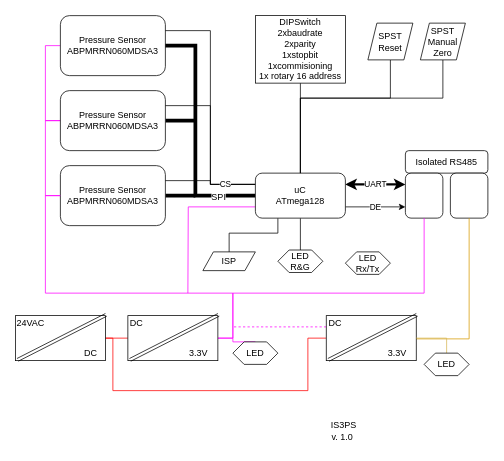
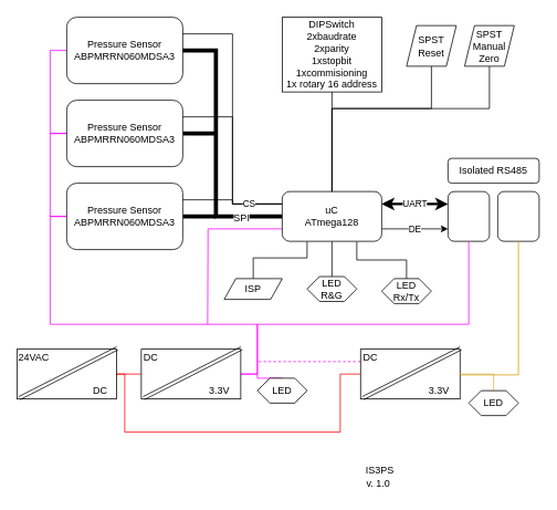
  <mxCell id="0" />
  <mxCell id="1" parent="0" />
  <mxCell id="2" style="edgeStyle=orthogonalEdgeStyle;rounded=0;orthogonalLoop=1;jettySize=auto;html=1;exitX=0;exitY=0.5;exitDx=0;exitDy=0;entryX=0;entryY=0.5;entryDx=0;entryDy=0;startArrow=none;startFill=0;endArrow=none;endFill=0;strokeColor=#FF00FF;strokeWidth=1;" parent="1" source="3" target="6" edge="1"><mxGeometry relative="1" as="geometry" /></mxCell>
  <mxCell id="3" value="&lt;div&gt;Pressure Sensor&lt;/div&gt;&lt;div&gt;ABPMRRN060MDSA3 &lt;br&gt;&lt;/div&gt;" style="rounded=1;whiteSpace=wrap;html=1;" parent="1" vertex="1"><mxGeometry x="80" y="20" width="140" height="80" as="geometry" /></mxCell>
  <mxCell id="4" style="edgeStyle=orthogonalEdgeStyle;rounded=0;orthogonalLoop=1;jettySize=auto;html=1;exitX=1;exitY=0.5;exitDx=0;exitDy=0;endArrow=none;endFill=0;strokeWidth=5;" parent="1" source="6" edge="1"><mxGeometry relative="1" as="geometry"><mxPoint x="260" y="160" as="targetPoint" /></mxGeometry></mxCell>
  <mxCell id="5" style="edgeStyle=orthogonalEdgeStyle;rounded=0;orthogonalLoop=1;jettySize=auto;html=1;exitX=0;exitY=0.5;exitDx=0;exitDy=0;entryX=0;entryY=0.5;entryDx=0;entryDy=0;startArrow=none;startFill=0;endArrow=none;endFill=0;strokeColor=#FF00FF;strokeWidth=1;" parent="1" source="6" target="8" edge="1"><mxGeometry relative="1" as="geometry" /></mxCell>
  <mxCell id="6" value="&lt;div&gt;Pressure Sensor&lt;/div&gt;&lt;div&gt;ABPMRRN060MDSA3 &lt;br&gt;&lt;/div&gt;" style="rounded=1;whiteSpace=wrap;html=1;" parent="1" vertex="1"><mxGeometry x="80" y="120" width="140" height="80" as="geometry" /></mxCell>
  <mxCell id="7" style="edgeStyle=orthogonalEdgeStyle;rounded=0;orthogonalLoop=1;jettySize=auto;html=1;exitX=1;exitY=0.5;exitDx=0;exitDy=0;endArrow=none;endFill=0;strokeWidth=5;" parent="1" source="8" edge="1"><mxGeometry relative="1" as="geometry"><mxPoint x="260" y="260" as="targetPoint" /></mxGeometry></mxCell>
  <mxCell id="8" value="&lt;div&gt;Pressure Sensor&lt;/div&gt;&lt;div&gt;ABPMRRN060MDSA3 &lt;br&gt;&lt;/div&gt;" style="rounded=1;whiteSpace=wrap;html=1;" parent="1" vertex="1"><mxGeometry x="80" y="220" width="140" height="80" as="geometry" /></mxCell>
  <mxCell id="9" value="UART" style="edgeStyle=orthogonalEdgeStyle;rounded=0;orthogonalLoop=1;jettySize=auto;html=1;exitX=1;exitY=0.25;exitDx=0;exitDy=0;entryX=0;entryY=0.25;entryDx=0;entryDy=0;strokeWidth=3;startArrow=classic;startFill=1;" parent="1" source="21" target="25" edge="1"><mxGeometry relative="1" as="geometry" /></mxCell>
  <mxCell id="10" value="DE" style="edgeStyle=orthogonalEdgeStyle;rounded=0;orthogonalLoop=1;jettySize=auto;html=1;exitX=1;exitY=0.75;exitDx=0;exitDy=0;entryX=0;entryY=0.75;entryDx=0;entryDy=0;" parent="1" source="21" target="25" edge="1"><mxGeometry relative="1" as="geometry" /></mxCell>
  <mxCell id="11" style="edgeStyle=orthogonalEdgeStyle;rounded=0;orthogonalLoop=1;jettySize=auto;html=1;exitX=0.25;exitY=1;exitDx=0;exitDy=0;entryX=0.5;entryY=0;entryDx=0;entryDy=0;strokeWidth=1;endArrow=none;endFill=0;" parent="1" source="21" target="22" edge="1"><mxGeometry relative="1" as="geometry"><Array as="points"><mxPoint x="370" y="310" /><mxPoint x="305" y="310" /></Array></mxGeometry></mxCell>
  <mxCell id="12" style="edgeStyle=orthogonalEdgeStyle;rounded=0;orthogonalLoop=1;jettySize=auto;html=1;endArrow=none;endFill=0;strokeWidth=1;entryX=0.5;entryY=0;entryDx=0;entryDy=0;exitX=0.5;exitY=1;exitDx=0;exitDy=0;" parent="1" source="21" target="28" edge="1"><mxGeometry relative="1" as="geometry"><mxPoint x="400" y="330" as="targetPoint" /><mxPoint x="410" y="350" as="sourcePoint" /></mxGeometry></mxCell>
  <mxCell id="13" style="edgeStyle=orthogonalEdgeStyle;rounded=0;orthogonalLoop=1;jettySize=auto;html=1;exitX=0;exitY=0.5;exitDx=0;exitDy=0;entryX=1;entryY=0.5;entryDx=0;entryDy=0;endArrow=none;endFill=0;strokeWidth=5;" parent="1" source="21" target="3" edge="1"><mxGeometry relative="1" as="geometry"><Array as="points"><mxPoint x="260" y="260" /><mxPoint x="260" y="60" /></Array></mxGeometry></mxCell>
  <mxCell id="14" value="SPI" style="text;html=1;resizable=0;points=[];align=center;verticalAlign=middle;labelBackgroundColor=#ffffff;" parent="13" vertex="1" connectable="0"><mxGeometry x="-0.688" y="1" relative="1" as="geometry"><mxPoint as="offset" /></mxGeometry></mxCell>
  <mxCell id="15" style="edgeStyle=orthogonalEdgeStyle;rounded=0;orthogonalLoop=1;jettySize=auto;html=1;exitX=0;exitY=0.25;exitDx=0;exitDy=0;entryX=1;entryY=0.25;entryDx=0;entryDy=0;endArrow=none;endFill=0;strokeWidth=1;" parent="1" source="21" target="8" edge="1"><mxGeometry relative="1" as="geometry" /></mxCell>
  <mxCell id="16" style="edgeStyle=orthogonalEdgeStyle;rounded=0;orthogonalLoop=1;jettySize=auto;html=1;exitX=0;exitY=0.25;exitDx=0;exitDy=0;entryX=1;entryY=0.25;entryDx=0;entryDy=0;endArrow=none;endFill=0;strokeWidth=1;" parent="1" source="21" target="6" edge="1"><mxGeometry relative="1" as="geometry" /></mxCell>
  <mxCell id="17" value="CS" style="edgeStyle=orthogonalEdgeStyle;rounded=0;orthogonalLoop=1;jettySize=auto;html=1;exitX=0;exitY=0.25;exitDx=0;exitDy=0;entryX=1;entryY=0.25;entryDx=0;entryDy=0;endArrow=none;endFill=0;strokeWidth=1;" parent="1" source="21" target="3" edge="1"><mxGeometry x="-0.754" relative="1" as="geometry"><mxPoint as="offset" /></mxGeometry></mxCell>
  <mxCell id="18" style="edgeStyle=orthogonalEdgeStyle;rounded=0;orthogonalLoop=1;jettySize=auto;html=1;exitX=0.5;exitY=0;exitDx=0;exitDy=0;endArrow=none;endFill=0;strokeWidth=1;" parent="1" source="21" target="23" edge="1"><mxGeometry relative="1" as="geometry" /></mxCell>
+ <mxCell id="19" style="edgeStyle=orthogonalEdgeStyle;rounded=0;orthogonalLoop=1;jettySize=auto;html=1;exitX=0.75;exitY=1;exitDx=0;exitDy=0;entryX=0.5;entryY=0;entryDx=0;entryDy=0;startArrow=none;startFill=0;endArrow=none;endFill=0;strokeColor=#000000;strokeWidth=1;" parent="1" source="21" target="27" edge="1"><mxGeometry relative="1" as="geometry" /></mxCell>
  <mxCell id="20" style="edgeStyle=orthogonalEdgeStyle;rounded=0;orthogonalLoop=1;jettySize=auto;html=1;exitX=0;exitY=0.75;exitDx=0;exitDy=0;startArrow=none;startFill=0;endArrow=none;endFill=0;strokeColor=#FF00FF;strokeWidth=1;" parent="1" source="21" edge="1"><mxGeometry relative="1" as="geometry"><mxPoint x="250" y="390" as="targetPoint" /></mxGeometry></mxCell>
  <mxCell id="21" value="&lt;div&gt;uC&lt;/div&gt;&lt;div&gt;ATmega128&lt;br&gt;&lt;/div&gt;" style="rounded=1;whiteSpace=wrap;html=1;" parent="1" vertex="1"><mxGeometry x="340" y="230" width="120" height="60" as="geometry" /></mxCell>
  <mxCell id="22" value="ISP" style="shape=parallelogram;perimeter=parallelogramPerimeter;whiteSpace=wrap;html=1;" parent="1" vertex="1"><mxGeometry x="270" y="335" width="70" height="25" as="geometry" /></mxCell>
  <mxCell id="23" value="&lt;div&gt;DIPSwitch&lt;/div&gt;&lt;div&gt;2xbaudrate&lt;/div&gt;&lt;div&gt;2xparity&lt;/div&gt;&lt;div&gt;1xstopbit&lt;/div&gt;&lt;div&gt;1xcommisioning&lt;/div&gt;&lt;div&gt;1x rotary 16 address&lt;br&gt;&lt;/div&gt;" style="rounded=0;whiteSpace=wrap;html=1;" parent="1" vertex="1"><mxGeometry x="340" y="20" width="120" height="90" as="geometry" /></mxCell>
- <mxCell id="24" value="Isolated RS485" style="rounded=1;whiteSpace=wrap;html=1;" parent="1" vertex="1"><mxGeometry x="540" y="200" width="110" height="30" as="geometry" /></mxCell>
+ <mxCell id="24" value="Isolated RS485" style="rounded=1;whiteSpace=wrap;html=1;" parent="1" vertex="1"><mxGeometry x="540" y="190" width="110" height="30" as="geometry" /></mxCell>
  <mxCell id="25" value="" style="rounded=1;whiteSpace=wrap;html=1;" parent="1" vertex="1"><mxGeometry x="540" y="230" width="50" height="60" as="geometry" /></mxCell>
  <mxCell id="26" value="" style="rounded=1;whiteSpace=wrap;html=1;" parent="1" vertex="1"><mxGeometry x="600" y="230" width="50" height="60" as="geometry" /></mxCell>
  <mxCell id="27" value="&lt;div&gt;LED&lt;/div&gt;&lt;div&gt;Rx/Tx&lt;br&gt;&lt;/div&gt;" style="shape=hexagon;perimeter=hexagonPerimeter2;whiteSpace=wrap;html=1;fillColor=#ffffff;" parent="1" vertex="1"><mxGeometry x="460" y="335" width="60" height="30" as="geometry" /></mxCell>
  <mxCell id="28" value="&lt;div&gt;LED&lt;/div&gt;&lt;div&gt;R&amp;amp;G&lt;br&gt;&lt;/div&gt;" style="shape=hexagon;perimeter=hexagonPerimeter2;whiteSpace=wrap;html=1;fillColor=#ffffff;" parent="1" vertex="1"><mxGeometry x="370" y="332.5" width="60" height="30" as="geometry" /></mxCell>
  <mxCell id="29" style="edgeStyle=orthogonalEdgeStyle;rounded=0;orthogonalLoop=1;jettySize=auto;html=1;exitX=0.5;exitY=1;exitDx=0;exitDy=0;entryX=0.5;entryY=0;entryDx=0;entryDy=0;endArrow=none;endFill=0;strokeWidth=1;" parent="1" source="30" target="21" edge="1"><mxGeometry relative="1" as="geometry"><Array as="points"><mxPoint x="520" y="130" /><mxPoint x="400" y="130" /></Array></mxGeometry></mxCell>
  <mxCell id="30" value="&lt;div&gt;SPST&lt;/div&gt;&lt;div&gt;Reset&lt;/div&gt;" style="shape=parallelogram;perimeter=parallelogramPerimeter;whiteSpace=wrap;html=1;fillColor=#ffffff;" parent="1" vertex="1"><mxGeometry x="490" y="30" width="60" height="49" as="geometry" /></mxCell>
  <mxCell id="31" style="edgeStyle=orthogonalEdgeStyle;rounded=0;orthogonalLoop=1;jettySize=auto;html=1;exitX=0.5;exitY=1;exitDx=0;exitDy=0;endArrow=none;endFill=0;strokeWidth=1;" parent="1" source="32" target="21" edge="1"><mxGeometry relative="1" as="geometry"><Array as="points"><mxPoint x="590" y="130" /><mxPoint x="400" y="130" /></Array></mxGeometry></mxCell>
  <mxCell id="32" value="&lt;div&gt;SPST&lt;/div&gt;&lt;div&gt;Manual&lt;/div&gt;&lt;div&gt;Zero&lt;br&gt;&lt;/div&gt;" style="shape=parallelogram;perimeter=parallelogramPerimeter;whiteSpace=wrap;html=1;fillColor=#ffffff;" parent="1" vertex="1"><mxGeometry x="560" y="30" width="60" height="49" as="geometry" /></mxCell>
  <mxCell id="33" style="edgeStyle=orthogonalEdgeStyle;rounded=0;orthogonalLoop=1;jettySize=auto;html=1;exitX=1;exitY=0.5;exitDx=0;exitDy=0;entryX=0;entryY=0.5;entryDx=0;entryDy=0;startArrow=none;startFill=0;endArrow=none;endFill=0;strokeWidth=1;fillColor=#f8cecc;strokeColor=#FF0000;" parent="1" source="35" target="41" edge="1"><mxGeometry relative="1" as="geometry" /></mxCell>
  <mxCell id="34" style="edgeStyle=orthogonalEdgeStyle;rounded=0;orthogonalLoop=1;jettySize=auto;html=1;exitX=1;exitY=0.5;exitDx=0;exitDy=0;entryX=0;entryY=0.5;entryDx=0;entryDy=0;startArrow=none;startFill=0;endArrow=none;endFill=0;strokeWidth=1;fillColor=#f8cecc;strokeColor=#FF0000;" parent="1" source="35" target="47" edge="1"><mxGeometry relative="1" as="geometry"><Array as="points"><mxPoint x="150" y="450" /><mxPoint x="150" y="520" /><mxPoint x="410" y="520" /><mxPoint x="410" y="450" /><mxPoint x="435" y="450" /></Array></mxGeometry></mxCell>
  <mxCell id="35" value="" style="rounded=0;whiteSpace=wrap;html=1;fillColor=#ffffff;" parent="1" vertex="1"><mxGeometry x="20" y="420" width="120" height="60" as="geometry" /></mxCell>
  <mxCell id="36" value="24VAC" style="text;html=1;resizable=0;points=[];autosize=1;align=left;verticalAlign=top;spacingTop=-4;" parent="1" vertex="1"><mxGeometry x="20" y="420" width="50" height="20" as="geometry" /></mxCell>
  <mxCell id="37" value="" style="shape=link;html=1;startArrow=classic;startFill=1;endArrow=classic;endFill=1;strokeWidth=1;exitX=0.025;exitY=0.983;exitDx=0;exitDy=0;exitPerimeter=0;entryX=1.008;entryY=-0.017;entryDx=0;entryDy=0;entryPerimeter=0;" parent="1" source="35" target="35" edge="1"><mxGeometry width="50" height="50" relative="1" as="geometry"><mxPoint x="20" y="550" as="sourcePoint" /><mxPoint x="70" y="500" as="targetPoint" /></mxGeometry></mxCell>
  <mxCell id="38" value="DC" style="text;html=1;resizable=0;points=[];autosize=1;align=left;verticalAlign=top;spacingTop=-4;" parent="1" vertex="1"><mxGeometry x="110" y="460" width="30" height="20" as="geometry" /></mxCell>
  <mxCell id="39" style="edgeStyle=orthogonalEdgeStyle;rounded=0;orthogonalLoop=1;jettySize=auto;html=1;exitX=1;exitY=0.5;exitDx=0;exitDy=0;entryX=0.5;entryY=1;entryDx=0;entryDy=0;startArrow=none;startFill=0;endArrow=none;endFill=0;strokeColor=#FF00FF;strokeWidth=1;" parent="1" source="41" target="25" edge="1"><mxGeometry relative="1" as="geometry"><Array as="points"><mxPoint x="310" y="450" /><mxPoint x="310" y="390" /><mxPoint x="565" y="390" /></Array></mxGeometry></mxCell>
  <mxCell id="40" style="edgeStyle=orthogonalEdgeStyle;rounded=0;orthogonalLoop=1;jettySize=auto;html=1;exitX=1;exitY=0.5;exitDx=0;exitDy=0;entryX=0;entryY=0.5;entryDx=0;entryDy=0;startArrow=none;startFill=0;endArrow=none;endFill=0;strokeColor=#FF00FF;strokeWidth=1;" parent="1" source="41" target="8" edge="1"><mxGeometry relative="1" as="geometry"><Array as="points"><mxPoint x="310" y="450" /><mxPoint x="310" y="390" /><mxPoint x="60" y="390" /><mxPoint x="60" y="260" /></Array></mxGeometry></mxCell>
  <mxCell id="41" value="" style="rounded=0;whiteSpace=wrap;html=1;fillColor=#ffffff;" parent="1" vertex="1"><mxGeometry x="170" y="420" width="120" height="60" as="geometry" /></mxCell>
  <mxCell id="42" value="" style="shape=link;html=1;startArrow=classic;startFill=1;endArrow=classic;endFill=1;strokeWidth=1;exitX=0.025;exitY=0.983;exitDx=0;exitDy=0;exitPerimeter=0;entryX=1.008;entryY=-0.017;entryDx=0;entryDy=0;entryPerimeter=0;" parent="1" source="41" target="41" edge="1"><mxGeometry width="50" height="50" relative="1" as="geometry"><mxPoint x="170" y="550" as="sourcePoint" /><mxPoint x="220" y="500" as="targetPoint" /></mxGeometry></mxCell>
  <mxCell id="43" value="DC" style="text;html=1;resizable=0;points=[];autosize=1;align=left;verticalAlign=top;spacingTop=-4;direction=south;" parent="1" vertex="1"><mxGeometry x="171" y="420" width="20" height="30" as="geometry" /></mxCell>
  <mxCell id="44" value="3.3V" style="text;html=1;resizable=0;points=[];autosize=1;align=left;verticalAlign=top;spacingTop=-4;" parent="1" vertex="1"><mxGeometry x="250" y="460" width="40" height="20" as="geometry" /></mxCell>
  <mxCell id="45" style="edgeStyle=orthogonalEdgeStyle;rounded=0;orthogonalLoop=1;jettySize=auto;html=1;exitX=1;exitY=0.5;exitDx=0;exitDy=0;entryX=0.5;entryY=1;entryDx=0;entryDy=0;startArrow=none;startFill=0;endArrow=none;endFill=0;strokeWidth=1;fillColor=#ffe6cc;strokeColor=#d79b00;" parent="1" source="47" target="26" edge="1"><mxGeometry relative="1" as="geometry"><Array as="points"><mxPoint x="625" y="451" /></Array></mxGeometry></mxCell>
  <mxCell id="46" style="edgeStyle=orthogonalEdgeStyle;rounded=0;orthogonalLoop=1;jettySize=auto;html=1;exitX=0;exitY=0.25;exitDx=0;exitDy=0;startArrow=none;startFill=0;endArrow=none;endFill=0;strokeColor=#FF00FF;strokeWidth=1;dashed=1;" parent="1" source="47" edge="1"><mxGeometry relative="1" as="geometry"><mxPoint x="310" y="435" as="targetPoint" /></mxGeometry></mxCell>
  <mxCell id="47" value="" style="rounded=0;whiteSpace=wrap;html=1;fillColor=#ffffff;" parent="1" vertex="1"><mxGeometry x="434.5" y="420" width="120" height="60" as="geometry" /></mxCell>
  <mxCell id="48" value="" style="shape=link;html=1;startArrow=classic;startFill=1;endArrow=classic;endFill=1;strokeWidth=1;exitX=0.025;exitY=0.983;exitDx=0;exitDy=0;exitPerimeter=0;entryX=1.008;entryY=-0.017;entryDx=0;entryDy=0;entryPerimeter=0;" parent="1" source="47" target="47" edge="1"><mxGeometry width="50" height="50" relative="1" as="geometry"><mxPoint x="434.5" y="550" as="sourcePoint" /><mxPoint x="484.5" y="500" as="targetPoint" /></mxGeometry></mxCell>
  <mxCell id="49" value="DC" style="text;html=1;resizable=0;points=[];autosize=1;align=left;verticalAlign=top;spacingTop=-4;direction=south;" parent="1" vertex="1"><mxGeometry x="435.5" y="420" width="20" height="30" as="geometry" /></mxCell>
  <mxCell id="50" value="3.3V" style="text;html=1;resizable=0;points=[];autosize=1;align=left;verticalAlign=top;spacingTop=-4;" parent="1" vertex="1"><mxGeometry x="514.5" y="460" width="40" height="20" as="geometry" /></mxCell>
  <mxCell id="51" style="edgeStyle=orthogonalEdgeStyle;rounded=0;orthogonalLoop=1;jettySize=auto;html=1;exitX=0.5;exitY=0;exitDx=0;exitDy=0;startArrow=none;startFill=0;endArrow=none;endFill=0;strokeColor=#FF00FF;strokeWidth=1;" parent="1" source="52" edge="1"><mxGeometry relative="1" as="geometry"><mxPoint x="310" y="450" as="targetPoint" /></mxGeometry></mxCell>
  <mxCell id="52" value="&lt;div&gt;LED&lt;/div&gt;" style="shape=hexagon;perimeter=hexagonPerimeter2;whiteSpace=wrap;html=1;fillColor=#ffffff;" parent="1" vertex="1"><mxGeometry x="310" y="455" width="60" height="30" as="geometry" /></mxCell>
  <mxCell id="53" style="edgeStyle=orthogonalEdgeStyle;rounded=0;orthogonalLoop=1;jettySize=auto;html=1;exitX=0.5;exitY=0;exitDx=0;exitDy=0;entryX=1;entryY=0.5;entryDx=0;entryDy=0;startArrow=none;startFill=0;endArrow=none;endFill=0;strokeColor=#d6b656;strokeWidth=1;fillColor=#fff2cc;" parent="1" source="54" target="47" edge="1"><mxGeometry relative="1" as="geometry" /></mxCell>
  <mxCell id="54" value="LED" style="shape=hexagon;perimeter=hexagonPerimeter2;whiteSpace=wrap;html=1;fillColor=#ffffff;" parent="1" vertex="1"><mxGeometry x="565" y="470" width="60" height="30" as="geometry" /></mxCell>
  <mxCell id="55" value="IS3PS" style="text;html=1;resizable=0;points=[];autosize=1;align=left;verticalAlign=top;spacingTop=-4;" vertex="1" parent="1"><mxGeometry x="439" y="556" width="50" height="20" as="geometry" /></mxCell>
  <mxCell id="56" value="v. 1.0" style="text;html=1;resizable=0;points=[];autosize=1;align=left;verticalAlign=top;spacingTop=-4;" vertex="1" parent="1"><mxGeometry x="440" y="572" width="40" height="20" as="geometry" /></mxCell>
